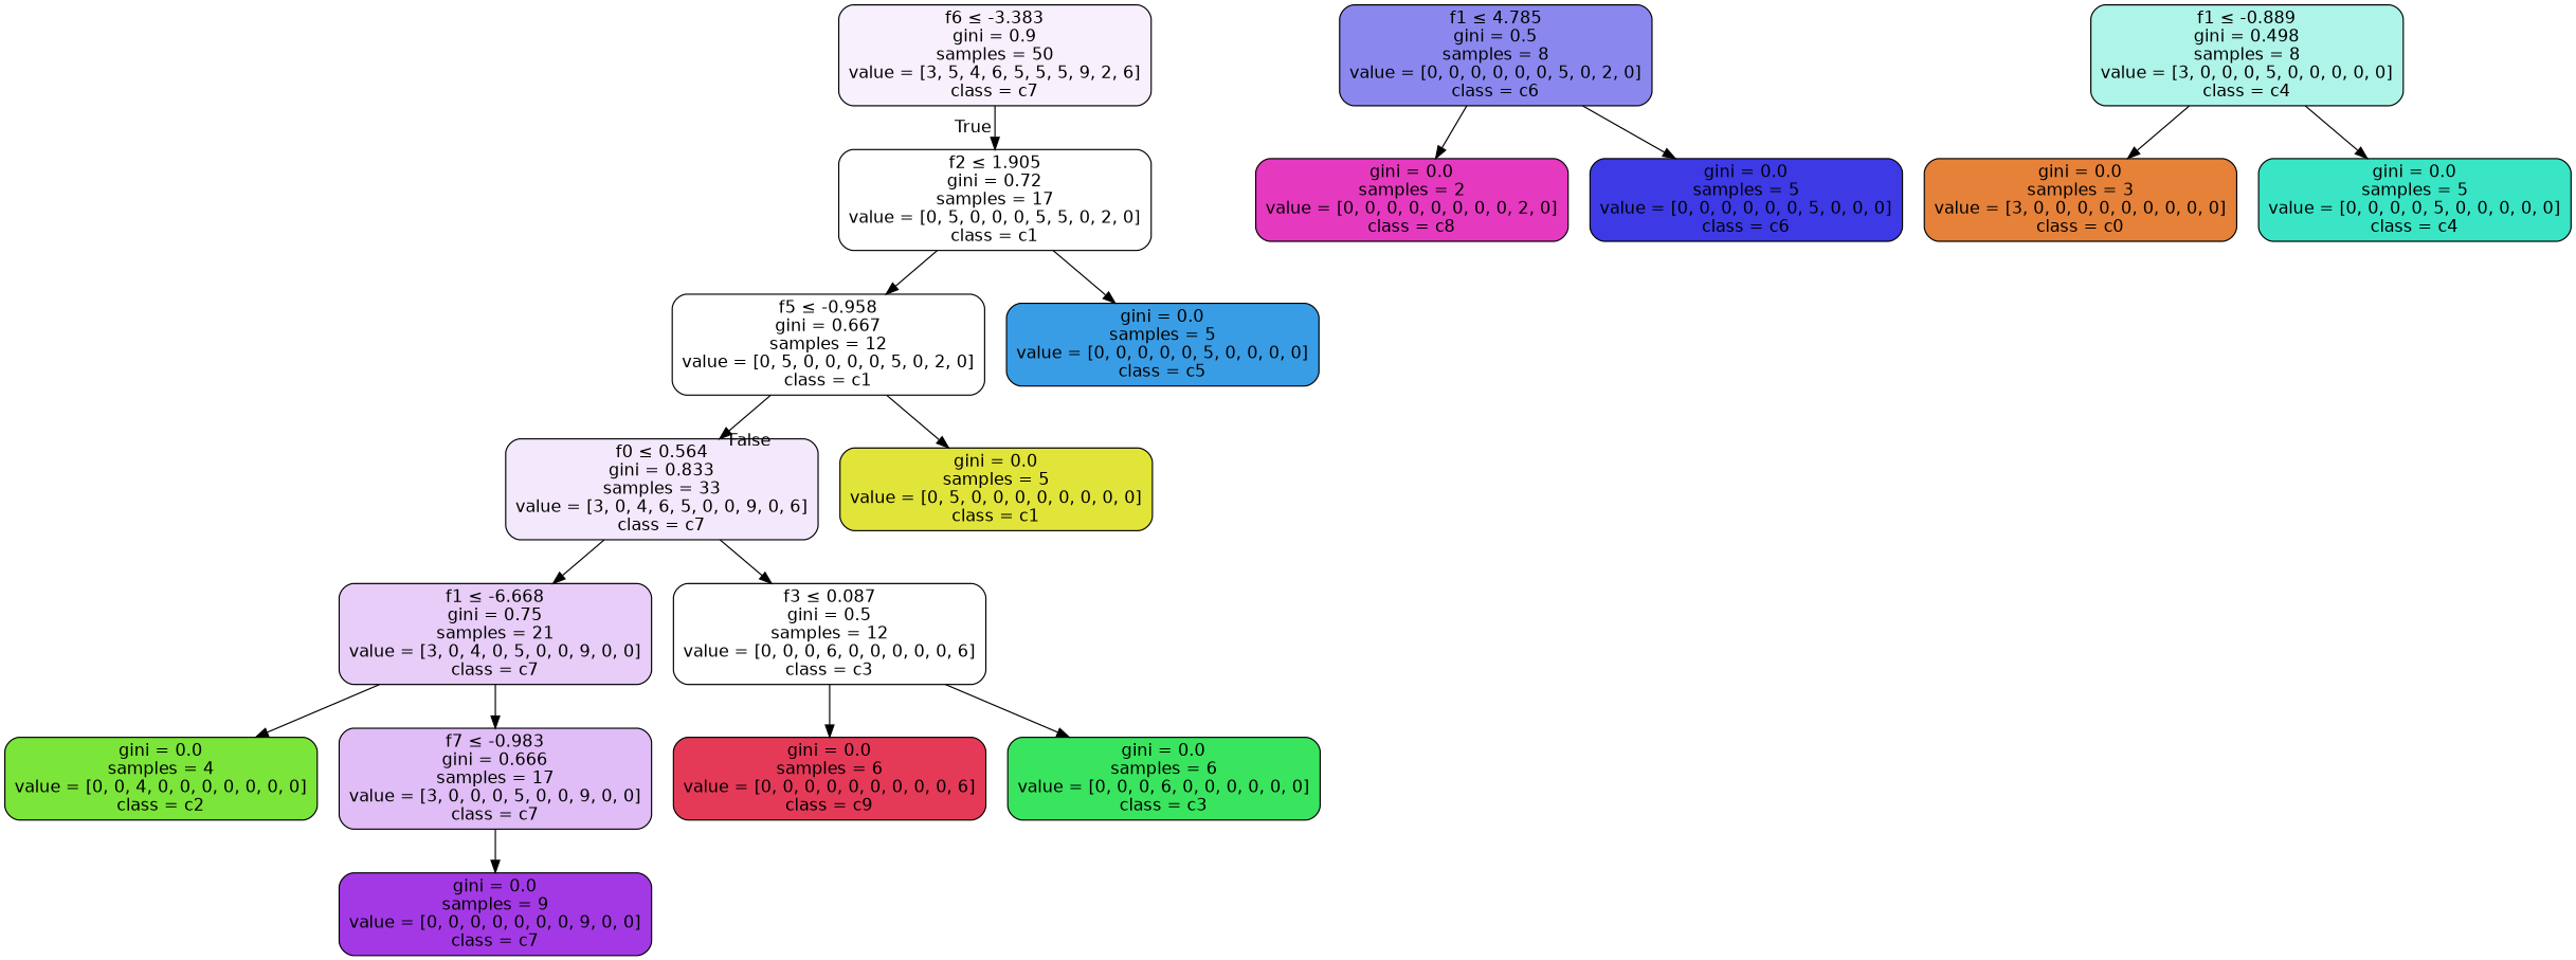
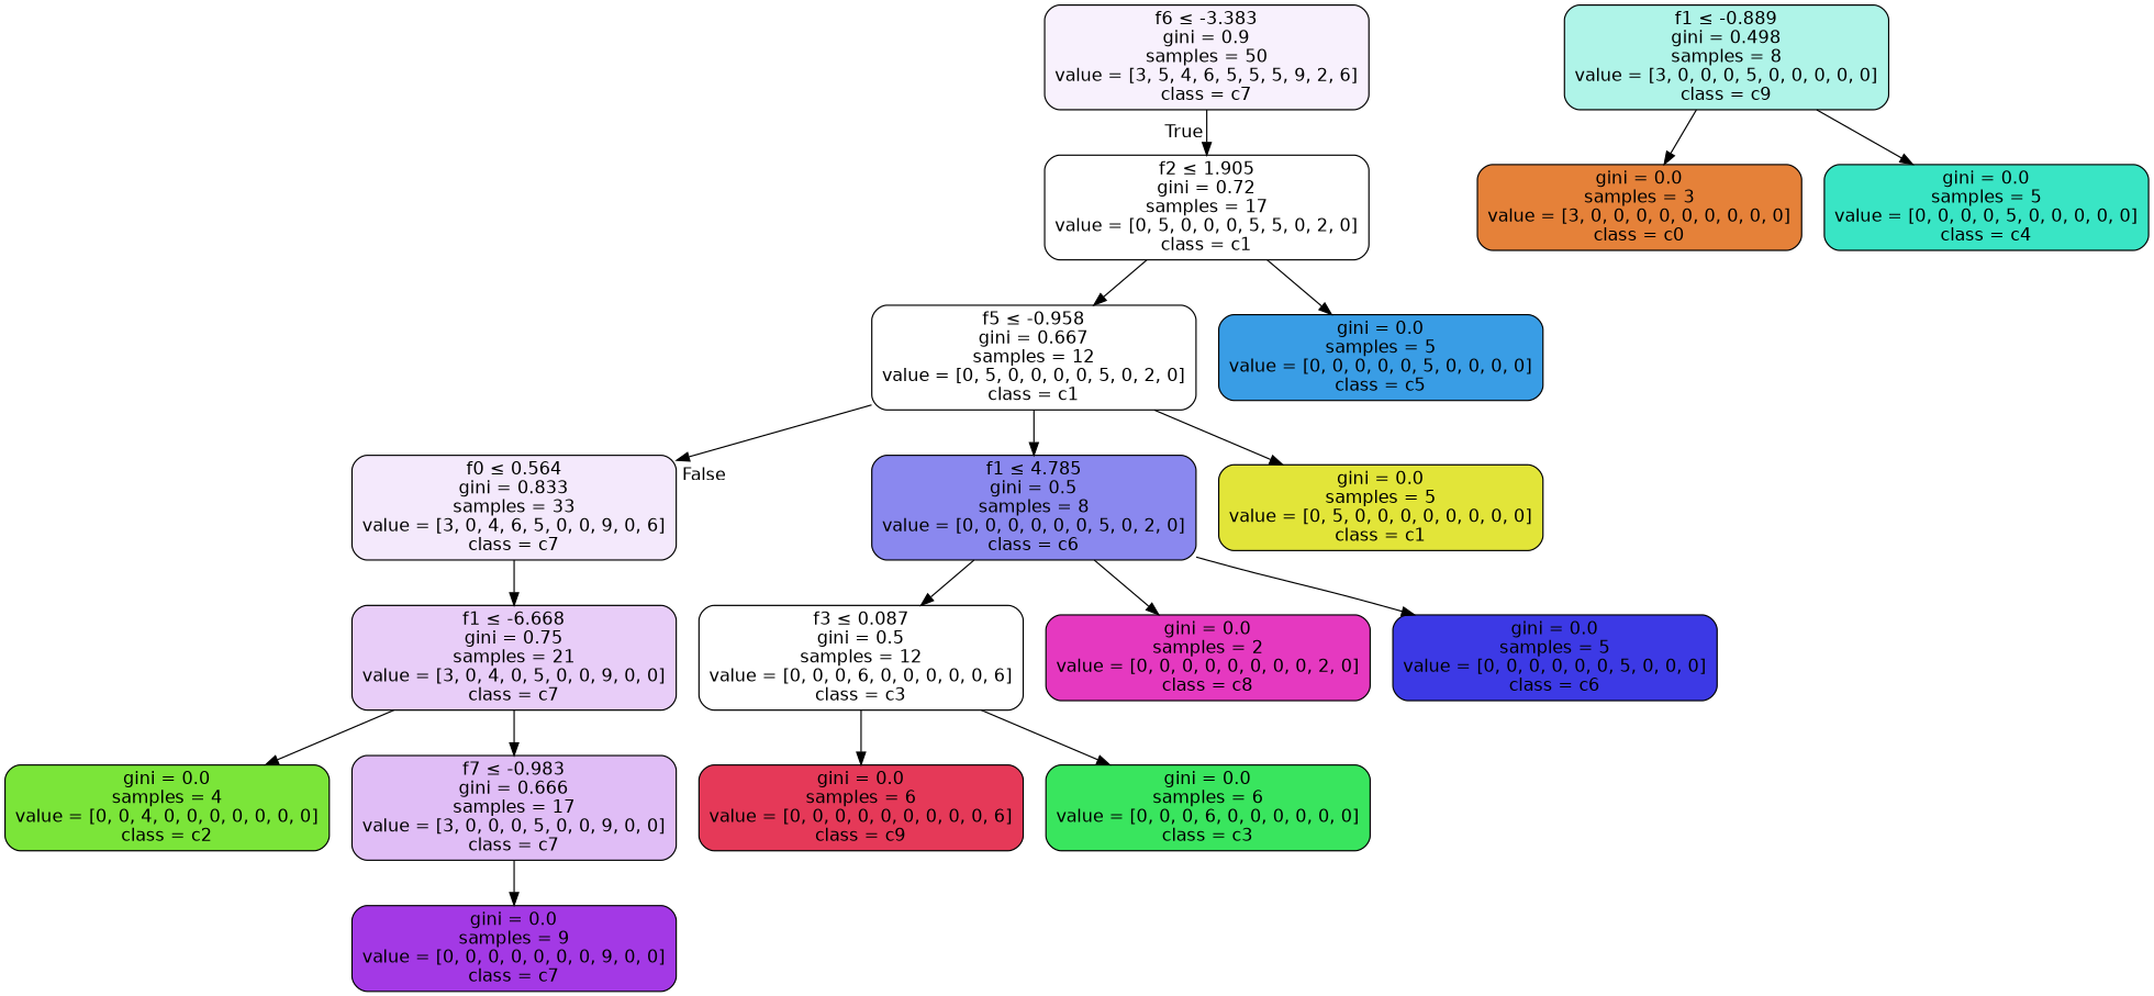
  digraph {
    node [color=black fillcolor="#e2e53900" fontname=helvetica shape=box style="filled, rounded"]
    edge [fontname=helvetica]
    n1 [fillcolor="#a339e511" label=<f6 &le; -3.383<br/>gini = 0.9<br/>samples = 50<br/>value = [3, 5, 4, 6, 5, 5, 5, 9, 2, 6]<br/>class = c7>]
    n2 [label=<f2 &le; 1.905<br/>gini = 0.72<br/>samples = 17<br/>value = [0, 5, 0, 0, 0, 5, 5, 0, 2, 0]<br/>class = c1>]
    n3 [label=<f5 &le; -0.958<br/>gini = 0.667<br/>samples = 12<br/>value = [0, 5, 0, 0, 0, 0, 5, 0, 2, 0]<br/>class = c1>]
    n4 [fillcolor="#399de5ff" label=<gini = 0.0<br/>samples = 5<br/>value = [0, 0, 0, 0, 0, 5, 0, 0, 0, 0]<br/>class = c5>]
    n5 [fillcolor="#a339e51c" label=<f0 &le; 0.564<br/>gini = 0.833<br/>samples = 33<br/>value = [3, 0, 4, 6, 5, 0, 0, 9, 0, 6]<br/>class = c7>]
    n6 [fillcolor="#a339e540" label=<f1 &le; -6.668<br/>gini = 0.75<br/>samples = 21<br/>value = [3, 0, 4, 0, 5, 0, 0, 9, 0, 0]<br/>class = c7>]
    n7 [fillcolor="#39e55e00" label=<f3 &le; 0.087<br/>gini = 0.5<br/>samples = 12<br/>value = [0, 0, 0, 6, 0, 0, 0, 0, 0, 6]<br/>class = c3>]
    n8 [fillcolor="#3c39e599" label=<f1 &le; 4.785<br/>gini = 0.5<br/>samples = 8<br/>value = [0, 0, 0, 0, 0, 0, 5, 0, 2, 0]<br/>class = c6>]
    n9 [fillcolor="#e2e539ff" label=<gini = 0.0<br/>samples = 5<br/>value = [0, 5, 0, 0, 0, 0, 0, 0, 0, 0]<br/>class = c1>]
    n10 [fillcolor="#e539c0ff" label=<gini = 0.0<br/>samples = 2<br/>value = [0, 0, 0, 0, 0, 0, 0, 0, 2, 0]<br/>class = c8>]
    n11 [fillcolor="#3c39e5ff" label=<gini = 0.0<br/>samples = 5<br/>value = [0, 0, 0, 0, 0, 0, 5, 0, 0, 0]<br/>class = c6>]
    n12 [fillcolor="#7be539ff" label=<gini = 0.0<br/>samples = 4<br/>value = [0, 0, 4, 0, 0, 0, 0, 0, 0, 0]<br/>class = c2>]
    n13 [fillcolor="#a339e555" label=<f7 &le; -0.983<br/>gini = 0.666<br/>samples = 17<br/>value = [3, 0, 0, 0, 5, 0, 0, 9, 0, 0]<br/>class = c7>]
    n14 [fillcolor="#e53958ff" label=<gini = 0.0<br/>samples = 6<br/>value = [0, 0, 0, 0, 0, 0, 0, 0, 0, 6]<br/>class = c9>]
    n15 [fillcolor="#39e55eff" label=<gini = 0.0<br/>samples = 6<br/>value = [0, 0, 0, 6, 0, 0, 0, 0, 0, 0]<br/>class = c3>]
    n16 [fillcolor="#a339e5ff" label=<gini = 0.0<br/>samples = 9<br/>value = [0, 0, 0, 0, 0, 0, 0, 9, 0, 0]<br/>class = c7>]
-   n17 [fillcolor="#39e5c566" label=<f1 &le; -0.889<br/>gini = 0.498<br/>samples = 8<br/>value = [3, 0, 0, 0, 5, 0, 0, 0, 0, 0]<br/>class = c4>]
+   n17 [fillcolor="#39e5c566" label=<f1 &le; -0.889<br/>gini = 0.498<br/>samples = 8<br/>value = [3, 0, 0, 0, 5, 0, 0, 0, 0, 0]<br/>class = c9>]
    n18 [fillcolor="#e58139ff" label=<gini = 0.0<br/>samples = 3<br/>value = [3, 0, 0, 0, 0, 0, 0, 0, 0, 0]<br/>class = c0>]
    n19 [fillcolor="#39e5c5ff" label=<gini = 0.0<br/>samples = 5<br/>value = [0, 0, 0, 0, 5, 0, 0, 0, 0, 0]<br/>class = c4>]
    n1 -> n2 [headlabel=True labelangle=45 labeldistance=2.5]
    n2 -> n3
    n2 -> n4
    n3 -> n5 [headlabel=False labelangle=-45 labeldistance=2.5]
+   n3 -> n8
    n3 -> n9
    n5 -> n6
-   n5 -> n7
+   n8 -> n7
    n6 -> n12
    n6 -> n13
    n7 -> n14
    n7 -> n15
    n8 -> n10
    n8 -> n11
    n13 -> n16
    n17 -> n18
    n17 -> n19
  }
